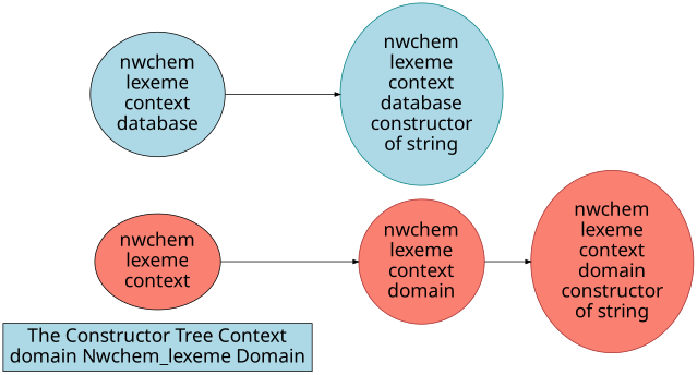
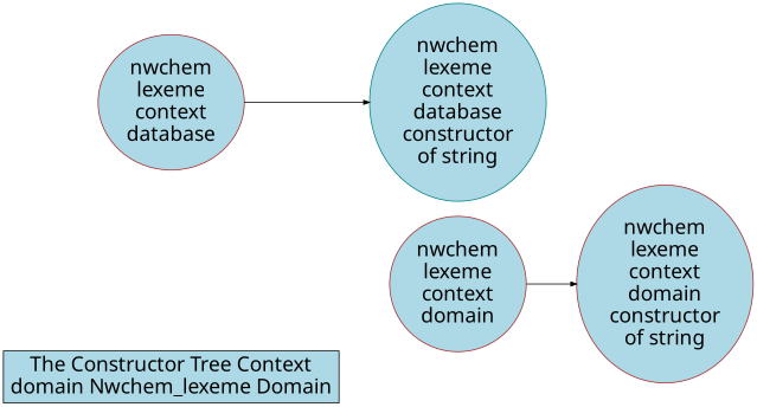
  digraph {
    fontname="Noto Sans"
    rankdir=LR
    node [color=brown fillcolor=lightblue fontcolor=black fontname="Noto Sans" fontsize=24 style=filled]
    edge [arrowsize=0.7 dir=down fontname="Noto Sans" fontsize=12]
    n1 [color=black label="The Constructor Tree Context\ndomain Nwchem_lexeme Domain" shape=record]
-   "nwchem\nlexeme\ncontext" [color=black fillcolor=salmon]
-   "nwchem\nlexeme\ncontext\ndomain" [fillcolor=salmon]
+   "nwchem\nlexeme\ncontext\ndomain"
    "nwchem\nlexeme\ncontext\ndatabase\nconstructor\nof string" [color=teal]
-   "nwchem\nlexeme\ncontext\ndatabase" [color=black]
-   "nwchem\nlexeme\ncontext\ndomain\nconstructor\nof string" [fillcolor=salmon]
-   "nwchem\nlexeme\ncontext" -> "nwchem\nlexeme\ncontext\ndomain"
+   "nwchem\nlexeme\ncontext\ndatabase"
+   "nwchem\nlexeme\ncontext\ndomain\nconstructor\nof string"
    "nwchem\nlexeme\ncontext\ndomain" -> "nwchem\nlexeme\ncontext\ndomain\nconstructor\nof string"
    "nwchem\nlexeme\ncontext\ndatabase" -> "nwchem\nlexeme\ncontext\ndatabase\nconstructor\nof string"
  }
